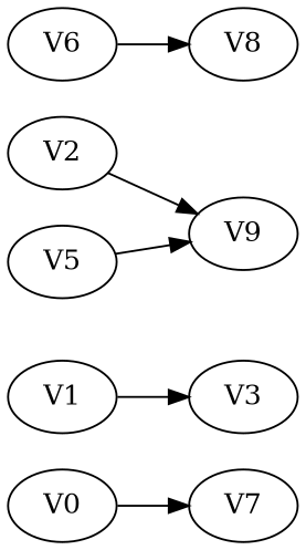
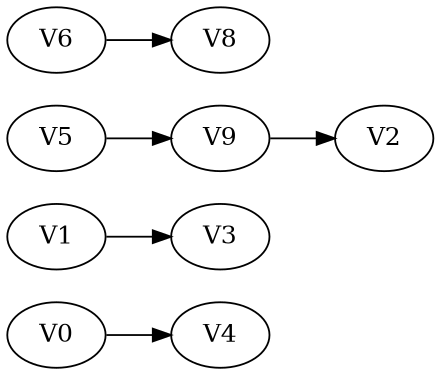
  strict digraph {
    concentrate=True
    rankdir=LR
    V0
-   V4 [label=V7]
+   V4
    V1
    V3
    V2
    V9
    V5
    V6
    V8
    V0 -> V4
    V1 -> V3
-   V2 -> V9
+   V9 -> V2
    V5 -> V9
    V6 -> V8
  }
